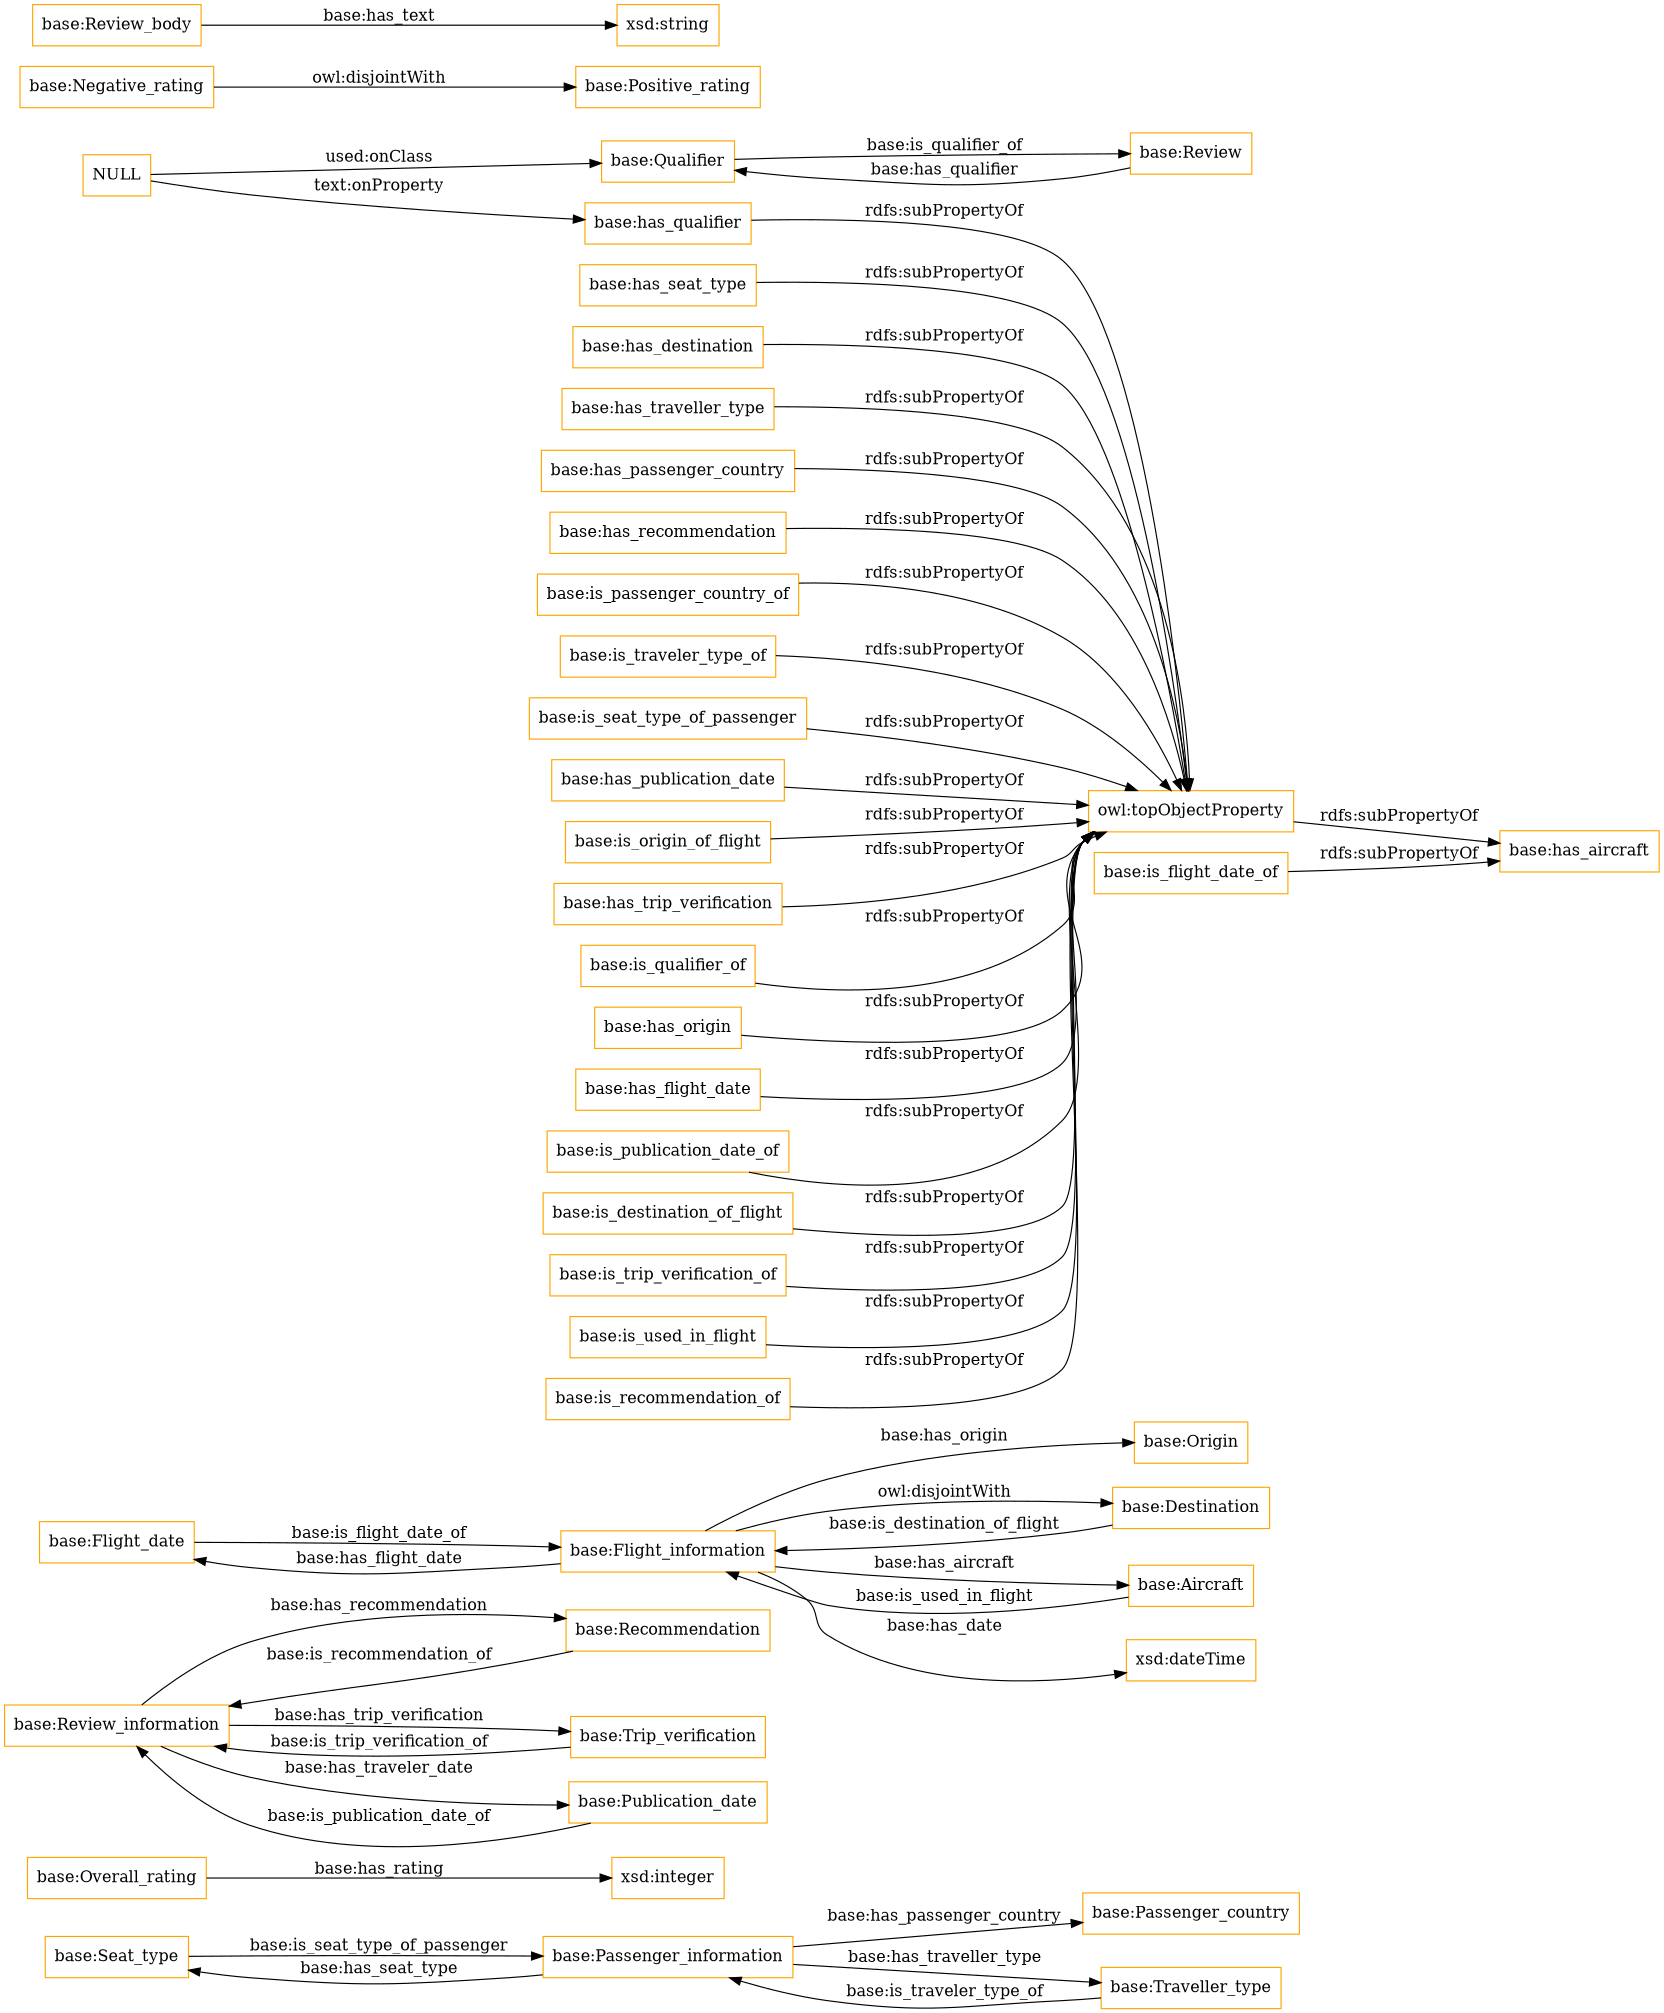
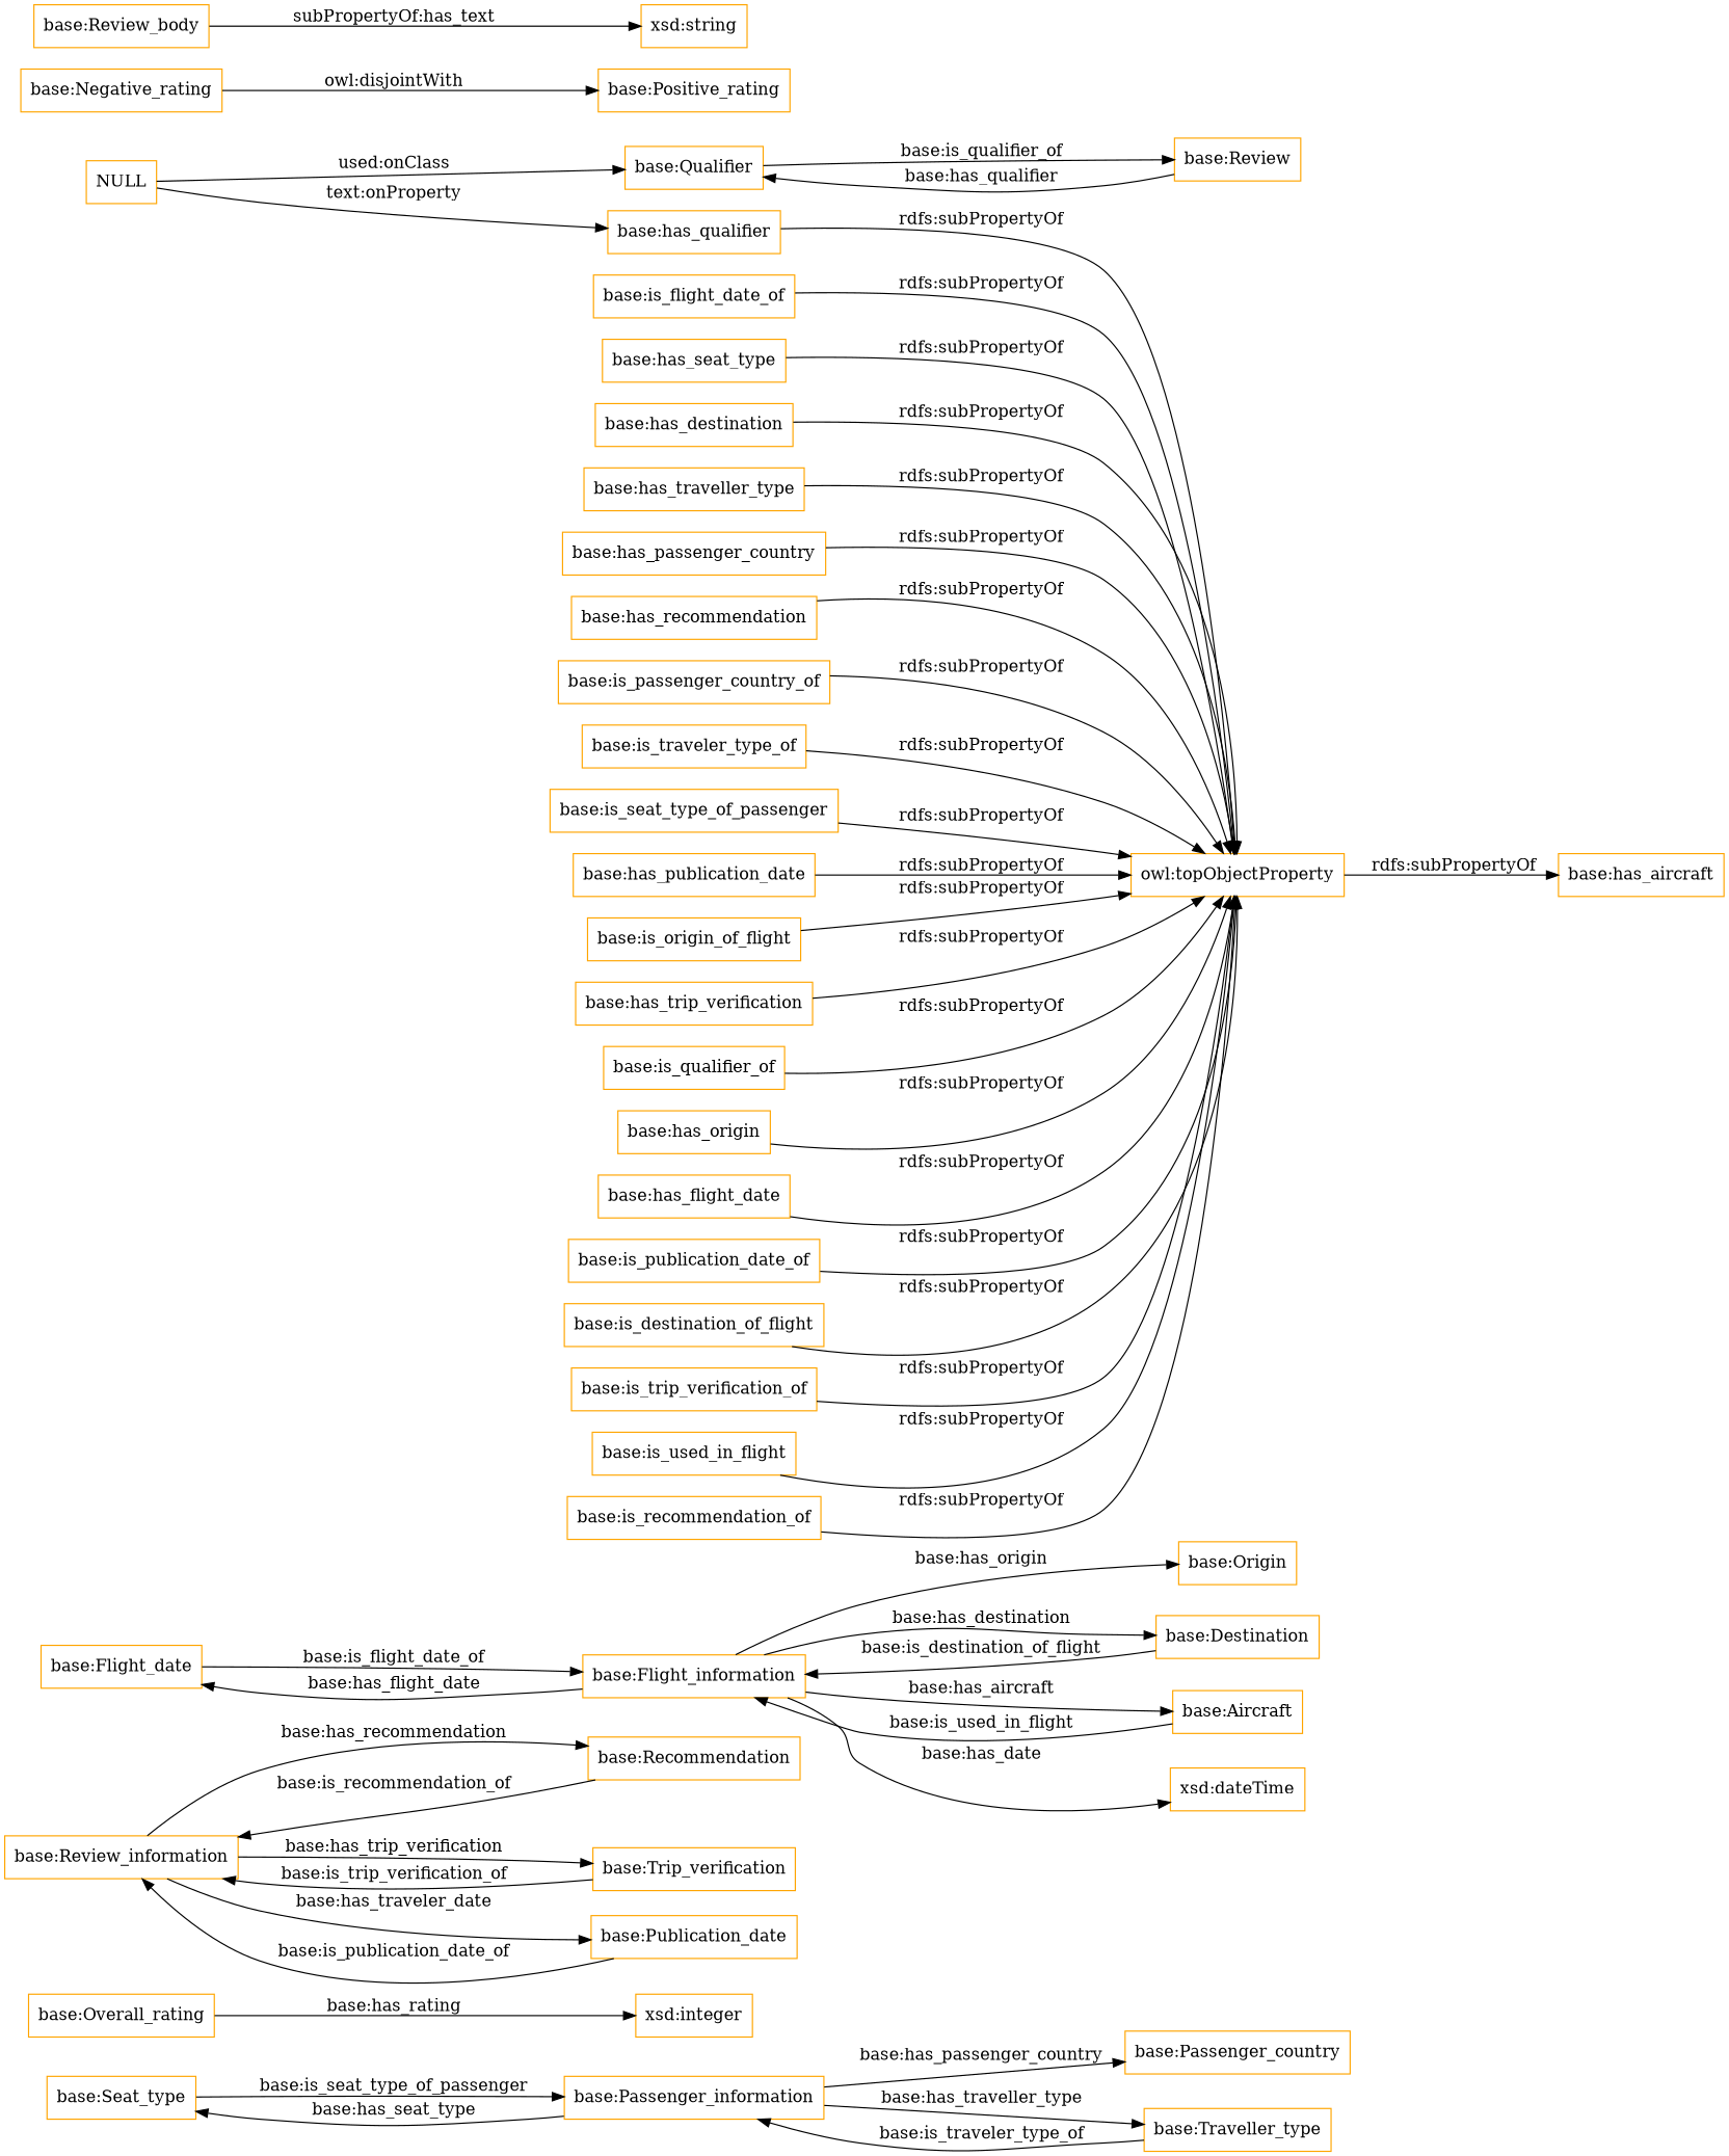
  digraph {
    rankdir=LR
    node [color=orange shape=rectangle]
    "base:Seat_type"
    "base:Passenger_information"
    "base:Passenger_country"
    "base:Traveller_type"
    "base:Overall_rating"
    "xsd:integer"
    "base:Review_information"
    "base:Recommendation"
    "base:Trip_verification"
    "base:Publication_date"
    "base:Flight_date"
    "base:Flight_information"
    "base:Origin"
    "base:Destination"
    "base:Aircraft"
    "xsd:dateTime"
    "base:Qualifier"
    "base:Review"
    "base:Negative_rating"
    "base:Positive_rating"
    "base:Review_body"
    "xsd:string"
    NULL
    "base:has_qualifier"
    "owl:topObjectProperty"
    "base:has_aircraft"
    "base:is_flight_date_of"
    "base:has_seat_type"
    "base:has_destination"
    "base:has_traveller_type"
    "base:has_passenger_country"
    "base:has_recommendation"
    "base:is_passenger_country_of"
    "base:is_traveler_type_of"
    "base:is_seat_type_of_passenger"
    "base:has_publication_date"
    "base:is_origin_of_flight"
    "base:has_trip_verification"
    "base:is_qualifier_of"
    "base:has_origin"
    "base:has_flight_date"
    "base:is_publication_date_of"
    "base:is_destination_of_flight"
    "base:is_trip_verification_of"
    "base:is_used_in_flight"
    "base:is_recommendation_of"
    "base:Seat_type" -> "base:Passenger_information" [label="base:is_seat_type_of_passenger"]
    "base:Passenger_information" -> "base:Seat_type" [label="base:has_seat_type"]
    "base:Passenger_information" -> "base:Passenger_country" [label="base:has_passenger_country"]
    "base:Passenger_information" -> "base:Traveller_type" [label="base:has_traveller_type"]
    "base:Traveller_type" -> "base:Passenger_information" [label="base:is_traveler_type_of"]
    "base:Overall_rating" -> "xsd:integer" [label="base:has_rating"]
    "base:Review_information" -> "base:Recommendation" [label="base:has_recommendation"]
    "base:Review_information" -> "base:Trip_verification" [label="base:has_trip_verification"]
    "base:Review_information" -> "base:Publication_date" [label="base:has_traveler_date"]
    "base:Recommendation" -> "base:Review_information" [label="base:is_recommendation_of"]
    "base:Trip_verification" -> "base:Review_information" [label="base:is_trip_verification_of"]
    "base:Publication_date" -> "base:Review_information" [label="base:is_publication_date_of"]
    "base:Flight_date" -> "base:Flight_information" [label="base:is_flight_date_of"]
    "base:Flight_information" -> "base:Flight_date" [label="base:has_flight_date"]
    "base:Flight_information" -> "base:Origin" [label="base:has_origin"]
-   "base:Flight_information" -> "base:Destination" [label="owl:disjointWith"]
+   "base:Flight_information" -> "base:Destination" [label="base:has_destination"]
    "base:Flight_information" -> "base:Aircraft" [label="base:has_aircraft"]
    "base:Flight_information" -> "xsd:dateTime" [label="base:has_date"]
    "base:Destination" -> "base:Flight_information" [label="base:is_destination_of_flight"]
    "base:Aircraft" -> "base:Flight_information" [label="base:is_used_in_flight"]
    "base:Qualifier" -> "base:Review" [label="base:is_qualifier_of"]
    "base:Review" -> "base:Qualifier" [label="base:has_qualifier"]
    "base:Negative_rating" -> "base:Positive_rating" [label="owl:disjointWith"]
-   "base:Review_body" -> "xsd:string" [label="base:has_text"]
+   "base:Review_body" -> "xsd:string" [label="subPropertyOf:has_text"]
    NULL -> "base:Qualifier" [label="used:onClass"]
    NULL -> "base:has_qualifier" [label="text:onProperty"]
    "base:has_qualifier" -> "owl:topObjectProperty" [label="rdfs:subPropertyOf"]
    "owl:topObjectProperty" -> "base:has_aircraft" [label="rdfs:subPropertyOf"]
-   "base:is_flight_date_of" -> "base:has_aircraft" [label="rdfs:subPropertyOf"]
+   "base:is_flight_date_of" -> "owl:topObjectProperty" [label="rdfs:subPropertyOf"]
    "base:has_seat_type" -> "owl:topObjectProperty" [label="rdfs:subPropertyOf"]
    "base:has_destination" -> "owl:topObjectProperty" [label="rdfs:subPropertyOf"]
    "base:has_traveller_type" -> "owl:topObjectProperty" [label="rdfs:subPropertyOf"]
    "base:has_passenger_country" -> "owl:topObjectProperty" [label="rdfs:subPropertyOf"]
    "base:has_recommendation" -> "owl:topObjectProperty" [label="rdfs:subPropertyOf"]
    "base:is_passenger_country_of" -> "owl:topObjectProperty" [label="rdfs:subPropertyOf"]
    "base:is_traveler_type_of" -> "owl:topObjectProperty" [label="rdfs:subPropertyOf"]
    "base:is_seat_type_of_passenger" -> "owl:topObjectProperty" [label="rdfs:subPropertyOf"]
    "base:has_publication_date" -> "owl:topObjectProperty" [label="rdfs:subPropertyOf"]
    "base:is_origin_of_flight" -> "owl:topObjectProperty" [label="rdfs:subPropertyOf"]
    "base:has_trip_verification" -> "owl:topObjectProperty" [label="rdfs:subPropertyOf"]
    "base:is_qualifier_of" -> "owl:topObjectProperty" [label="rdfs:subPropertyOf"]
    "base:has_origin" -> "owl:topObjectProperty" [label="rdfs:subPropertyOf"]
    "base:has_flight_date" -> "owl:topObjectProperty" [label="rdfs:subPropertyOf"]
    "base:is_publication_date_of" -> "owl:topObjectProperty" [label="rdfs:subPropertyOf"]
    "base:is_destination_of_flight" -> "owl:topObjectProperty" [label="rdfs:subPropertyOf"]
    "base:is_trip_verification_of" -> "owl:topObjectProperty" [label="rdfs:subPropertyOf"]
    "base:is_used_in_flight" -> "owl:topObjectProperty" [label="rdfs:subPropertyOf"]
    "base:is_recommendation_of" -> "owl:topObjectProperty" [label="rdfs:subPropertyOf"]
  }
